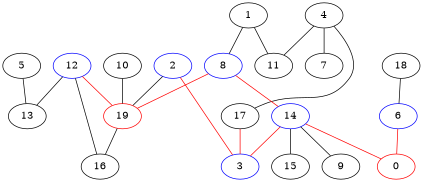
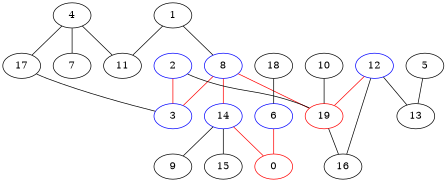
  graph {
    4
    7
    11
    17
    3 [color=blue]
    1
    8 [color=blue]
    19 [color=red]
    14 [color=blue]
    16
    15
    0 [color=red]
    9
    2 [color=blue]
    12 [color=blue]
    13
    6 [color=blue]
    18
    10
    5
    4 -- 7
    4 -- 11
    4 -- 17
-   17 -- 3 [color=red]
+   17 -- 3
    1 -- 11
    1 -- 8
-   14 -- 3 [color=red]
+   8 -- 3 [color=red]
    8 -- 19 [color=red]
    8 -- 14 [color=red]
    19 -- 16
    14 -- 15
    14 -- 0 [color=red]
    14 -- 9
    2 -- 3 [color=red]
    2 -- 19
    12 -- 19 [color=red]
    12 -- 16
    12 -- 13
    6 -- 0 [color=red]
    18 -- 6
    10 -- 19
    5 -- 13
  }
